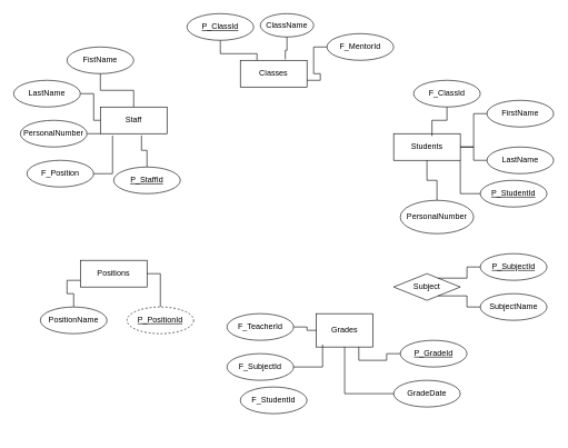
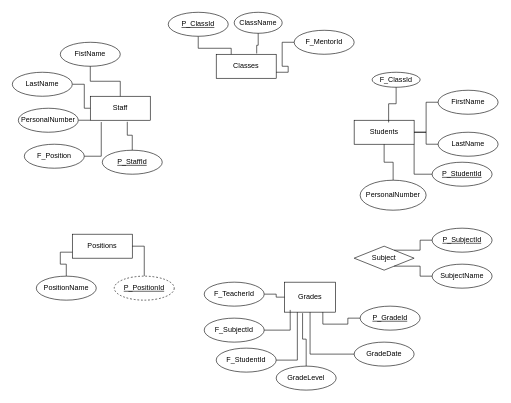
  <mxCell id="0" />
  <mxCell id="1" parent="0" />
  <mxCell id="2" value="Students" style="whiteSpace=wrap;html=1;align=center;" vertex="1" parent="1"><mxGeometry x="590" y="200" width="100" height="40" as="geometry" /></mxCell>
  <mxCell id="3" value="Classes" style="whiteSpace=wrap;html=1;align=center;" vertex="1" parent="1"><mxGeometry x="360" y="90" width="100" height="40" as="geometry" /></mxCell>
  <mxCell id="4" value="Subject" style="rhombus;whiteSpace=wrap;html=1;align=center;" vertex="1" parent="1"><mxGeometry x="590" y="410" width="100" height="40" as="geometry" /></mxCell>
  <mxCell id="5" value="Staff" style="whiteSpace=wrap;html=1;align=center;" vertex="1" parent="1"><mxGeometry x="150" y="160" width="100" height="40" as="geometry" /></mxCell>
  <mxCell id="6" value="F_Position" style="ellipse;whiteSpace=wrap;html=1;align=center;" vertex="1" parent="1"><mxGeometry x="40" y="240" width="100" height="40" as="geometry" /></mxCell>
  <mxCell id="7" style="edgeStyle=orthogonalEdgeStyle;rounded=0;orthogonalLoop=1;jettySize=auto;html=1;entryX=0;entryY=1;entryDx=0;entryDy=0;endArrow=none;endFill=0;" edge="1" parent="1" source="8" target="5"><mxGeometry relative="1" as="geometry" /></mxCell>
  <mxCell id="8" value="PersonalNumber" style="ellipse;whiteSpace=wrap;html=1;align=center;" vertex="1" parent="1"><mxGeometry x="30" y="180" width="100" height="40" as="geometry" /></mxCell>
  <mxCell id="9" style="edgeStyle=orthogonalEdgeStyle;rounded=0;orthogonalLoop=1;jettySize=auto;html=1;entryX=0;entryY=0.5;entryDx=0;entryDy=0;endArrow=none;endFill=0;" edge="1" parent="1" source="10" target="5"><mxGeometry relative="1" as="geometry" /></mxCell>
  <mxCell id="10" value="LastName" style="ellipse;whiteSpace=wrap;html=1;align=center;" vertex="1" parent="1"><mxGeometry y="120" width="100" height="40" as="geometry" x="20" /></mxCell>
  <mxCell id="11" value="FistName" style="ellipse;whiteSpace=wrap;html=1;align=center;" vertex="1" parent="1"><mxGeometry x="100" y="70" width="100" height="40" as="geometry" /></mxCell>
  <mxCell id="12" style="edgeStyle=orthogonalEdgeStyle;rounded=0;orthogonalLoop=1;jettySize=auto;html=1;entryX=0.5;entryY=0;entryDx=0;entryDy=0;endArrow=none;endFill=0;" edge="1" parent="1" source="11" target="5"><mxGeometry relative="1" as="geometry" /></mxCell>
  <mxCell id="13" style="edgeStyle=orthogonalEdgeStyle;rounded=0;orthogonalLoop=1;jettySize=auto;html=1;entryX=0.183;entryY=1.075;entryDx=0;entryDy=0;entryPerimeter=0;endArrow=none;endFill=0;" edge="1" parent="1" source="6" target="5"><mxGeometry relative="1" as="geometry" /></mxCell>
  <mxCell id="14" value="P_StaffId" style="ellipse;whiteSpace=wrap;html=1;align=center;fontStyle=4;" vertex="1" parent="1"><mxGeometry x="170" y="250" width="100" height="40" as="geometry" /></mxCell>
  <mxCell id="15" style="edgeStyle=orthogonalEdgeStyle;rounded=0;orthogonalLoop=1;jettySize=auto;html=1;entryX=0.617;entryY=1.065;entryDx=0;entryDy=0;entryPerimeter=0;endArrow=none;endFill=0;" edge="1" parent="1" source="14" target="5"><mxGeometry relative="1" as="geometry" /></mxCell>
  <mxCell id="16" style="edgeStyle=orthogonalEdgeStyle;rounded=0;orthogonalLoop=1;jettySize=auto;html=1;entryX=1;entryY=0.75;entryDx=0;entryDy=0;endArrow=none;endFill=0;" edge="1" parent="1" source="17" target="3"><mxGeometry relative="1" as="geometry" /></mxCell>
  <mxCell id="17" value="F_MentorId" style="ellipse;whiteSpace=wrap;html=1;align=center;" vertex="1" parent="1"><mxGeometry x="490" y="50" width="100" height="40" as="geometry" /></mxCell>
  <mxCell id="18" value="&lt;div&gt;ClassName&lt;/div&gt;" style="ellipse;whiteSpace=wrap;html=1;align=center;" vertex="1" parent="1"><mxGeometry x="390" y="20" width="80" height="35" as="geometry" /></mxCell>
  <mxCell id="19" style="edgeStyle=orthogonalEdgeStyle;rounded=0;orthogonalLoop=1;jettySize=auto;html=1;entryX=0.25;entryY=0;entryDx=0;entryDy=0;endArrow=none;endFill=0;" edge="1" parent="1" source="20" target="3"><mxGeometry relative="1" as="geometry" /></mxCell>
  <mxCell id="20" value="P_ClassId" style="ellipse;whiteSpace=wrap;html=1;align=center;fontStyle=4;" vertex="1" parent="1"><mxGeometry x="280" y="20" width="100" height="40" as="geometry" /></mxCell>
  <mxCell id="21" style="edgeStyle=orthogonalEdgeStyle;rounded=0;orthogonalLoop=1;jettySize=auto;html=1;entryX=0.675;entryY=-0.033;entryDx=0;entryDy=0;entryPerimeter=0;endArrow=none;endFill=0;" edge="1" parent="1" source="18" target="3"><mxGeometry relative="1" as="geometry" /></mxCell>
- <mxCell id="22" value="F_ClassId" style="ellipse;whiteSpace=wrap;html=1;align=center;" vertex="1" parent="1"><mxGeometry x="620" y="120" width="100" height="40" as="geometry" /></mxCell>
+ <mxCell id="22" value="F_ClassId" style="ellipse;whiteSpace=wrap;html=1;align=center;" vertex="1" parent="1"><mxGeometry x="620" y="120" width="80" height="25" as="geometry" /></mxCell>
  <mxCell id="23" style="edgeStyle=orthogonalEdgeStyle;rounded=0;orthogonalLoop=1;jettySize=auto;html=1;endArrow=none;endFill=0;" edge="1" parent="1" source="35" target="2"><mxGeometry relative="1" as="geometry" /></mxCell>
  <mxCell id="24" style="edgeStyle=orthogonalEdgeStyle;rounded=0;orthogonalLoop=1;jettySize=auto;html=1;entryX=1;entryY=0.5;entryDx=0;entryDy=0;endArrow=none;endFill=0;" edge="1" parent="1" source="25" target="2"><mxGeometry relative="1" as="geometry" /></mxCell>
  <mxCell id="25" value="FirstName" style="ellipse;whiteSpace=wrap;html=1;align=center;" vertex="1" parent="1"><mxGeometry x="730" y="150" width="100" height="40" as="geometry" /></mxCell>
  <mxCell id="26" style="edgeStyle=orthogonalEdgeStyle;rounded=0;orthogonalLoop=1;jettySize=auto;html=1;entryX=1;entryY=1;entryDx=0;entryDy=0;endArrow=none;endFill=0;" edge="1" parent="1" source="27" target="2"><mxGeometry relative="1" as="geometry" /></mxCell>
  <mxCell id="27" value="P_StudentId" style="ellipse;whiteSpace=wrap;html=1;align=center;fontStyle=4;" vertex="1" parent="1"><mxGeometry x="720" y="270" width="100" height="40" as="geometry" /></mxCell>
  <mxCell id="28" style="edgeStyle=orthogonalEdgeStyle;rounded=0;orthogonalLoop=1;jettySize=auto;html=1;endArrow=none;endFill=0;" edge="1" parent="1" source="29" target="2"><mxGeometry relative="1" as="geometry" /></mxCell>
  <mxCell id="29" value="LastName" style="ellipse;whiteSpace=wrap;html=1;align=center;" vertex="1" parent="1"><mxGeometry x="730" y="220" width="100" height="40" as="geometry" /></mxCell>
  <mxCell id="30" style="edgeStyle=orthogonalEdgeStyle;rounded=0;orthogonalLoop=1;jettySize=auto;html=1;entryX=0.575;entryY=0.092;entryDx=0;entryDy=0;entryPerimeter=0;endArrow=none;endFill=0;" edge="1" parent="1" source="22" target="2"><mxGeometry relative="1" as="geometry" /></mxCell>
  <mxCell id="31" style="edgeStyle=orthogonalEdgeStyle;rounded=0;orthogonalLoop=1;jettySize=auto;html=1;entryX=0.75;entryY=1;entryDx=0;entryDy=0;endArrow=none;endFill=0;" edge="1" parent="1" source="32" target="4"><mxGeometry relative="1" as="geometry" /></mxCell>
  <mxCell id="32" value="SubjectName" style="ellipse;whiteSpace=wrap;html=1;align=center;" vertex="1" parent="1"><mxGeometry x="720" y="440" width="100" height="40" as="geometry" /></mxCell>
  <mxCell id="33" style="edgeStyle=orthogonalEdgeStyle;rounded=0;orthogonalLoop=1;jettySize=auto;html=1;entryX=0.75;entryY=0;entryDx=0;entryDy=0;endArrow=none;endFill=0;" edge="1" parent="1" source="34" target="4"><mxGeometry relative="1" as="geometry" /></mxCell>
  <mxCell id="34" value="P_SubjectId" style="ellipse;whiteSpace=wrap;html=1;align=center;fontStyle=4;" vertex="1" parent="1"><mxGeometry x="720" y="380" width="100" height="40" as="geometry" /></mxCell>
  <mxCell id="35" value="PersonalNumber" style="ellipse;whiteSpace=wrap;html=1;align=center;container=1;" vertex="1" parent="1"><mxGeometry x="600" y="300" width="110" height="50" as="geometry"><mxRectangle x="580" y="290" width="130" height="30" as="alternateBounds" /></mxGeometry></mxCell>
  <mxCell id="36" value="Grades" style="whiteSpace=wrap;html=1;align=center;" vertex="1" parent="1"><mxGeometry x="474" y="470" width="85" height="50" as="geometry" /></mxCell>
  <mxCell id="37" style="edgeStyle=orthogonalEdgeStyle;rounded=0;orthogonalLoop=1;jettySize=auto;html=1;entryX=0.75;entryY=1;entryDx=0;entryDy=0;endArrow=none;endFill=0;" edge="1" parent="1" source="38" target="36"><mxGeometry relative="1" as="geometry" /></mxCell>
  <mxCell id="38" value="P_GradeId" style="ellipse;whiteSpace=wrap;html=1;align=center;fontStyle=4;" vertex="1" parent="1"><mxGeometry x="600" y="510" width="100" height="40" as="geometry" /></mxCell>
  <mxCell id="39" value="F_SubjectId" style="ellipse;whiteSpace=wrap;html=1;align=center;" vertex="1" parent="1"><mxGeometry x="340" y="530" width="100" height="40" as="geometry" /></mxCell>
  <mxCell id="40" style="edgeStyle=orthogonalEdgeStyle;rounded=0;orthogonalLoop=1;jettySize=auto;html=1;entryX=0;entryY=0.5;entryDx=0;entryDy=0;endArrow=none;endFill=0;" edge="1" parent="1" source="41" target="36"><mxGeometry relative="1" as="geometry" /></mxCell>
  <mxCell id="41" value="F_TeacherId" style="ellipse;whiteSpace=wrap;html=1;align=center;" vertex="1" parent="1"><mxGeometry x="340" y="470" width="100" height="40" as="geometry" /></mxCell>
+ <mxCell id="42" style="edgeStyle=orthogonalEdgeStyle;rounded=0;orthogonalLoop=1;jettySize=auto;html=1;entryX=0.25;entryY=1;entryDx=0;entryDy=0;endArrow=none;endFill=0;" edge="1" parent="1" source="43" target="36"><mxGeometry relative="1" as="geometry" /></mxCell>
  <mxCell id="43" value="F_StudentId" style="ellipse;whiteSpace=wrap;html=1;align=center;" vertex="1" parent="1"><mxGeometry x="360" y="580" width="100" height="40" as="geometry" /></mxCell>
+ <mxCell id="44" value="GradeLevel" style="ellipse;whiteSpace=wrap;html=1;align=center;" vertex="1" parent="1"><mxGeometry x="460" y="610" width="100" height="40" as="geometry" /></mxCell>
  <mxCell id="45" style="edgeStyle=orthogonalEdgeStyle;rounded=0;orthogonalLoop=1;jettySize=auto;html=1;endArrow=none;endFill=0;" edge="1" parent="1" source="46" target="36"><mxGeometry relative="1" as="geometry" /></mxCell>
  <mxCell id="46" value="GradeDate" style="ellipse;whiteSpace=wrap;html=1;align=center;" vertex="1" parent="1"><mxGeometry x="590" y="570" width="100" height="40" as="geometry" /></mxCell>
  <mxCell id="47" style="edgeStyle=orthogonalEdgeStyle;rounded=0;orthogonalLoop=1;jettySize=auto;html=1;entryX=0.11;entryY=0.925;entryDx=0;entryDy=0;entryPerimeter=0;endArrow=none;endFill=0;" edge="1" parent="1" source="39" target="36"><mxGeometry relative="1" as="geometry" /></mxCell>
+ <mxCell id="48" style="edgeStyle=orthogonalEdgeStyle;rounded=0;orthogonalLoop=1;jettySize=auto;html=1;entryX=0.353;entryY=1.033;entryDx=0;entryDy=0;entryPerimeter=0;endArrow=none;endFill=0;" edge="1" parent="1" source="44" target="36"><mxGeometry relative="1" as="geometry"><mxPoint x="510" y="530" as="targetPoint" /></mxGeometry></mxCell>
  <mxCell id="49" value="Positions" style="whiteSpace=wrap;html=1;align=center;" vertex="1" parent="1"><mxGeometry x="120" y="390" width="100" height="40" as="geometry" /></mxCell>
  <mxCell id="50" style="edgeStyle=orthogonalEdgeStyle;rounded=0;orthogonalLoop=1;jettySize=auto;html=1;entryX=0;entryY=0.75;entryDx=0;entryDy=0;endArrow=none;endFill=0;" edge="1" parent="1" source="51" target="49"><mxGeometry relative="1" as="geometry" /></mxCell>
  <mxCell id="51" value="PositionName" style="ellipse;whiteSpace=wrap;html=1;align=center;" vertex="1" parent="1"><mxGeometry x="60" y="460" width="100" height="40" as="geometry" /></mxCell>
  <mxCell id="52" style="edgeStyle=orthogonalEdgeStyle;rounded=0;orthogonalLoop=1;jettySize=auto;html=1;entryX=1;entryY=0.5;entryDx=0;entryDy=0;endArrow=none;endFill=0;" edge="1" parent="1" source="53" target="49"><mxGeometry relative="1" as="geometry" /></mxCell>
  <mxCell id="53" value="P_PositionId" style="ellipse;whiteSpace=wrap;html=1;align=center;fontStyle=4;dashed=1;" vertex="1" parent="1"><mxGeometry x="190" y="460" width="100" height="40" as="geometry" /></mxCell>
